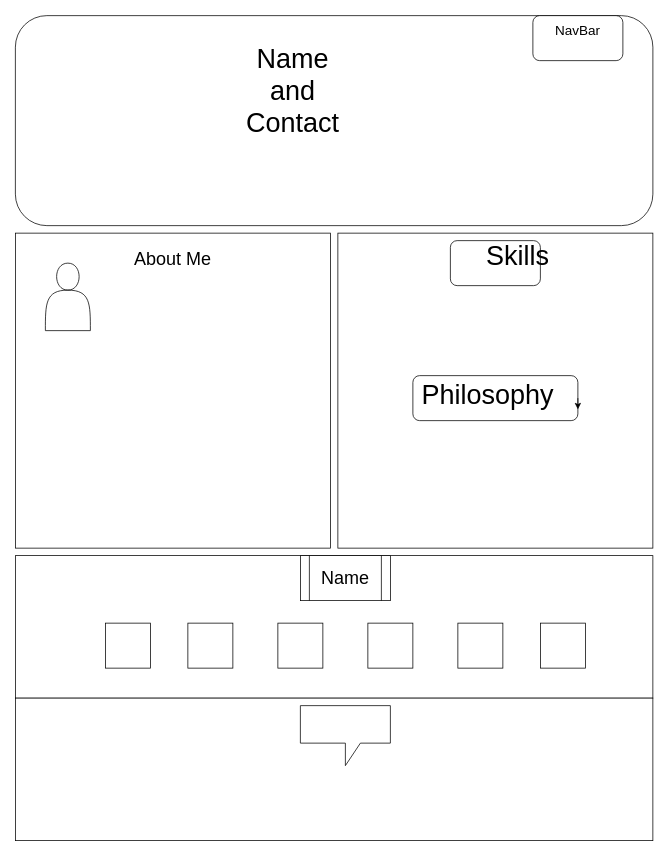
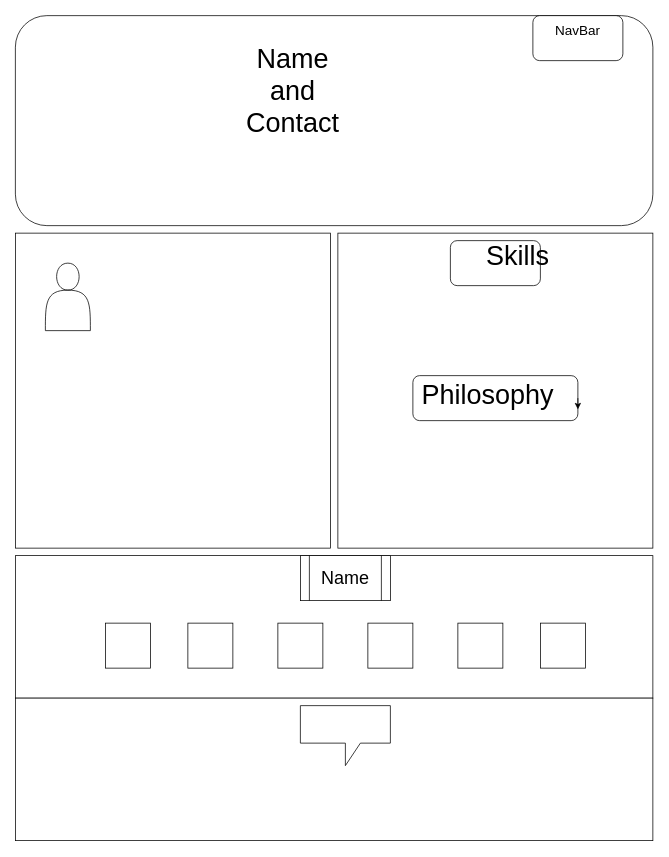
  <mxCell id="0" />
  <mxCell id="1" parent="0" />
  <mxCell id="2" value="" style="rounded=1;whiteSpace=wrap;html=1;" parent="1" vertex="1"><mxGeometry width="850" height="280" as="geometry" x="20" y="20" /></mxCell>
  <mxCell id="3" value="" style="whiteSpace=wrap;html=1;aspect=fixed;" parent="1" vertex="1"><mxGeometry y="310" width="420" height="420" as="geometry" x="20" /></mxCell>
  <mxCell id="4" value="" style="whiteSpace=wrap;html=1;aspect=fixed;" parent="1" vertex="1"><mxGeometry x="450" y="310" width="420" height="420" as="geometry" /></mxCell>
  <mxCell id="5" value="" style="rounded=0;whiteSpace=wrap;html=1;" parent="1" vertex="1"><mxGeometry y="740" width="850" height="190" as="geometry" x="20" /></mxCell>
  <mxCell id="6" value="" style="rounded=0;whiteSpace=wrap;html=1;" parent="1" vertex="1"><mxGeometry y="930" width="850" height="190" as="geometry" x="20" /></mxCell>
  <mxCell id="7" value="" style="shape=actor;whiteSpace=wrap;html=1;rounded=1;" parent="1" vertex="1"><mxGeometry x="60" y="350" width="60" height="90" as="geometry" /></mxCell>
- <mxCell id="8" value="&lt;font style=&quot;font-size: 24px&quot;&gt;About Me&lt;/font&gt;" style="text;html=1;strokeColor=none;fillColor=none;align=center;verticalAlign=middle;whiteSpace=wrap;rounded=0;" parent="1" vertex="1"><mxGeometry x="160" y="320" width="140" height="50" as="geometry" /></mxCell>
  <mxCell id="9" value="" style="rounded=1;whiteSpace=wrap;html=1;" vertex="1" parent="1"><mxGeometry x="600" y="320" width="120" height="60" as="geometry" /></mxCell>
  <mxCell id="10" value="" style="rounded=1;whiteSpace=wrap;html=1;" vertex="1" parent="1"><mxGeometry x="550" y="500" width="220" height="60" as="geometry" /></mxCell>
  <mxCell id="11" style="edgeStyle=orthogonalEdgeStyle;rounded=0;orthogonalLoop=1;jettySize=auto;html=1;exitX=1;exitY=0.5;exitDx=0;exitDy=0;entryX=1;entryY=0.75;entryDx=0;entryDy=0;" edge="1" parent="1" source="10" target="10"><mxGeometry relative="1" as="geometry" /></mxCell>
  <mxCell id="12" value="&lt;font style=&quot;font-size: 36px&quot;&gt;Philosophy&lt;/font&gt;" style="text;html=1;strokeColor=none;fillColor=none;align=center;verticalAlign=middle;whiteSpace=wrap;rounded=0;" vertex="1" parent="1"><mxGeometry x="630" y="515" width="40" height="20" as="geometry" /></mxCell>
  <mxCell id="13" value="&lt;font style=&quot;font-size: 36px&quot;&gt;Skills&lt;/font&gt;" style="text;html=1;strokeColor=none;fillColor=none;align=center;verticalAlign=middle;whiteSpace=wrap;rounded=0;" vertex="1" parent="1"><mxGeometry x="670" y="330" width="40" height="20" as="geometry" /></mxCell>
  <mxCell id="14" value="" style="shape=process;whiteSpace=wrap;html=1;backgroundOutline=1;" vertex="1" parent="1"><mxGeometry x="400" y="740" width="120" height="60" as="geometry" /></mxCell>
  <mxCell id="15" value="&lt;font style=&quot;font-size: 24px&quot;&gt;Name&lt;/font&gt;" style="text;html=1;strokeColor=none;fillColor=none;align=center;verticalAlign=middle;whiteSpace=wrap;rounded=0;" vertex="1" parent="1"><mxGeometry x="440" y="760" width="40" height="20" as="geometry" /></mxCell>
  <mxCell id="16" value="" style="rounded=0;whiteSpace=wrap;html=1;" vertex="1" parent="1"><mxGeometry x="140" y="830" width="60" height="60" as="geometry" /></mxCell>
  <mxCell id="17" value="" style="rounded=0;whiteSpace=wrap;html=1;" vertex="1" parent="1"><mxGeometry x="250" y="830" width="60" height="60" as="geometry" /></mxCell>
  <mxCell id="18" value="" style="rounded=0;whiteSpace=wrap;html=1;" vertex="1" parent="1"><mxGeometry x="370" y="830" width="60" height="60" as="geometry" /></mxCell>
  <mxCell id="19" value="" style="rounded=0;whiteSpace=wrap;html=1;" vertex="1" parent="1"><mxGeometry x="490" y="830" width="60" height="60" as="geometry" /></mxCell>
  <mxCell id="20" value="" style="rounded=0;whiteSpace=wrap;html=1;" vertex="1" parent="1"><mxGeometry x="610" y="830" width="60" height="60" as="geometry" /></mxCell>
  <mxCell id="21" value="" style="rounded=0;whiteSpace=wrap;html=1;" vertex="1" parent="1"><mxGeometry x="720" y="830" width="60" height="60" as="geometry" /></mxCell>
  <mxCell id="22" value="&lt;font style=&quot;font-size: 36px&quot;&gt;Name and Contact&lt;/font&gt;" style="text;html=1;strokeColor=none;fillColor=none;align=center;verticalAlign=middle;whiteSpace=wrap;rounded=0;" vertex="1" parent="1"><mxGeometry x="370" y="110" width="40" height="20" as="geometry" /></mxCell>
  <mxCell id="23" value="" style="rounded=1;whiteSpace=wrap;html=1;" vertex="1" parent="1"><mxGeometry x="710" width="120" height="60" as="geometry" y="20" /></mxCell>
  <mxCell id="24" value="&lt;font style=&quot;font-size: 18px&quot;&gt;NavBar&lt;/font&gt;" style="text;html=1;strokeColor=none;fillColor=none;align=center;verticalAlign=middle;whiteSpace=wrap;rounded=0;" vertex="1" parent="1"><mxGeometry x="750" y="30" width="40" height="20" as="geometry" /></mxCell>
  <mxCell id="25" value="" style="shape=callout;whiteSpace=wrap;html=1;perimeter=calloutPerimeter;" vertex="1" parent="1"><mxGeometry x="400" y="940" width="120" height="80" as="geometry" /></mxCell>
